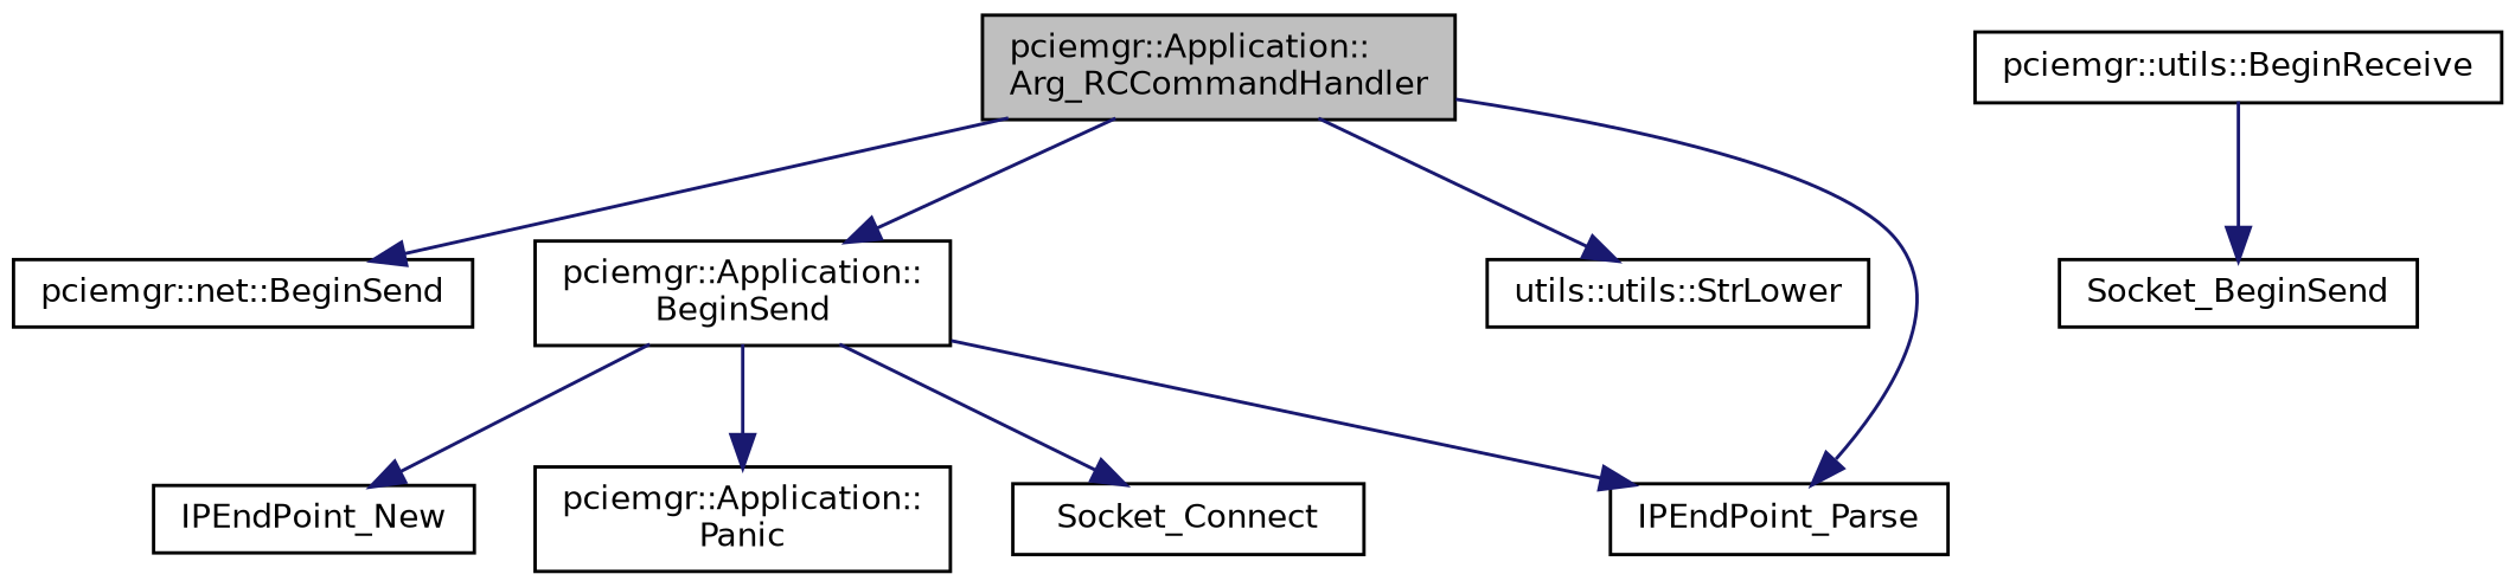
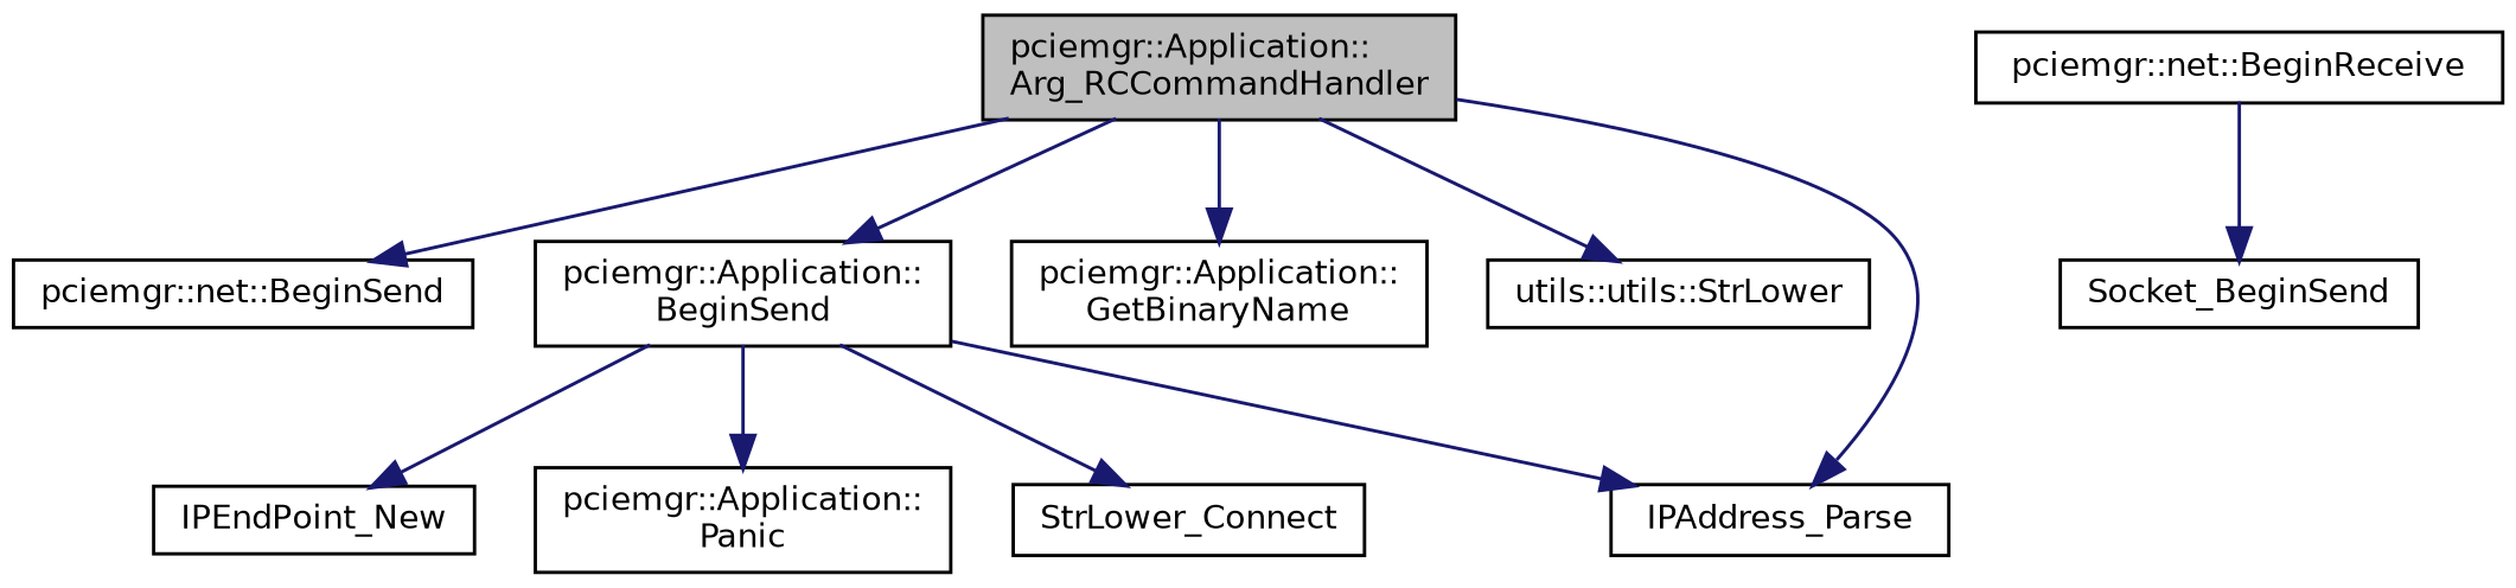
  digraph {
    rankdir=TB
    node [color=black fillcolor=white fontname=Helvetica fontsize=10 shape=record style=filled]
    edge [color=midnightblue fontname=Helvetica fontsize=10 labelfontname=Helvetica labelfontsize=10 style=solid]
    n1 [fillcolor=grey75 fontcolor=black height=0.2 label="pciemgr::Application::\lArg_RCCommandHandler" width=0.4]
    n2 [height=0.2 label="pciemgr::net::BeginSend" width=0.4]
    n3 [height=0.2 label="pciemgr::Application::\lBeginSend" width=0.4]
+   n4 [height=0.2 label="pciemgr::Application::\lGetBinaryName" width=0.4]
    n5 [height=0.2 label="utils::utils::StrLower" width=0.4]
-   n6 [height=0.2 label=IPEndPoint_Parse width=0.4]
-   n7 [height=0.2 label="pciemgr::utils::BeginReceive" width=0.4]
+   n6 [height=0.2 label=IPAddress_Parse width=0.4]
+   n7 [height=0.2 label="pciemgr::net::BeginReceive" width=0.4]
    n8 [height=0.2 label=Socket_BeginSend width=0.4]
    n9 [height=0.2 label=IPEndPoint_New width=0.4]
    n10 [height=0.2 label="pciemgr::Application::\lPanic" width=0.4]
-   n11 [height=0.2 label=Socket_Connect width=0.4]
+   n11 [height=0.2 label=StrLower_Connect width=0.4]
    n1 -> n2
    n1 -> n3
+   n1 -> n4
    n1 -> n5
    n1 -> n6
    n3 -> n6
    n3 -> n9
    n3 -> n10
    n3 -> n11
    n7 -> n8
  }
